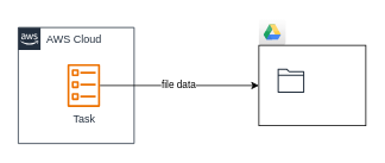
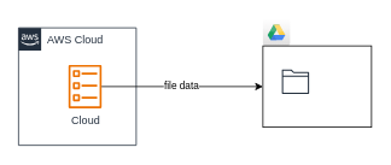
  <mxCell id="0" />
  <mxCell id="1" parent="0" />
  <mxCell id="2" value="AWS Cloud" style="points=[[0,0],[0.25,0],[0.5,0],[0.75,0],[1,0],[1,0.25],[1,0.5],[1,0.75],[1,1],[0.75,1],[0.5,1],[0.25,1],[0,1],[0,0.75],[0,0.5],[0,0.25]];outlineConnect=0;gradientColor=none;html=1;whiteSpace=wrap;fontSize=12;fontStyle=0;container=1;pointerEvents=0;collapsible=0;recursiveResize=0;shape=mxgraph.aws4.group;grIcon=mxgraph.aws4.group_aws_cloud_alt;strokeColor=#232F3E;fillColor=none;verticalAlign=top;align=left;spacingLeft=30;fontColor=#232F3E;dashed=0;" vertex="1" parent="1"><mxGeometry x="20" y="30" width="130" height="130" as="geometry" /></mxCell>
- <mxCell id="3" value="Task" style="sketch=0;outlineConnect=0;fontColor=#232F3E;gradientColor=none;fillColor=#ED7100;strokeColor=none;dashed=0;verticalLabelPosition=bottom;verticalAlign=top;align=center;html=1;fontSize=12;fontStyle=0;aspect=fixed;pointerEvents=1;shape=mxgraph.aws4.ecs_task;" vertex="1" parent="1"><mxGeometry x="75" y="71" width="37" height="48" as="geometry" /></mxCell>
+ <mxCell id="3" value="Cloud" style="sketch=0;outlineConnect=0;fontColor=#232F3E;gradientColor=none;fillColor=#ED7100;strokeColor=none;dashed=0;verticalLabelPosition=bottom;verticalAlign=top;align=center;html=1;fontSize=12;fontStyle=0;aspect=fixed;pointerEvents=1;shape=mxgraph.aws4.ecs_task;" vertex="1" parent="1"><mxGeometry x="75" y="71" width="37" height="48" as="geometry" /></mxCell>
  <mxCell id="4" value="" style="group" vertex="1" connectable="0" parent="1"><mxGeometry x="290" y="20" width="120" height="120" as="geometry" /></mxCell>
  <mxCell id="5" value="" style="dashed=0;outlineConnect=0;html=1;align=center;labelPosition=center;verticalLabelPosition=bottom;verticalAlign=top;shape=mxgraph.webicons.google_drive;gradientColor=#DFDEDE;aspect=fixed;" vertex="1" parent="4"><mxGeometry width="30" height="30" as="geometry" /></mxCell>
  <mxCell id="6" value="" style="group" vertex="1" connectable="0" parent="4"><mxGeometry y="30" width="120" height="90" as="geometry" /></mxCell>
  <mxCell id="7" value="" style="rounded=0;whiteSpace=wrap;html=1;" vertex="1" parent="6"><mxGeometry width="120" height="90" as="geometry" /></mxCell>
  <mxCell id="8" value="" style="sketch=0;outlineConnect=0;fontColor=#232F3E;gradientColor=none;fillColor=#232F3D;strokeColor=none;dashed=0;verticalLabelPosition=bottom;verticalAlign=top;align=center;html=1;fontSize=12;fontStyle=0;aspect=fixed;pointerEvents=1;shape=mxgraph.aws4.folder;" vertex="1" parent="6"><mxGeometry x="21" y="26" width="30" height="27.31" as="geometry" /></mxCell>
  <mxCell id="9" value="" style="endArrow=classic;html=1;rounded=0;entryX=0;entryY=0.5;entryDx=0;entryDy=0;" edge="1" parent="1" source="3" target="7"><mxGeometry width="50" height="50" relative="1" as="geometry"><mxPoint x="190" y="0" as="sourcePoint" /><mxPoint x="240" y="-50" as="targetPoint" /></mxGeometry></mxCell>
  <mxCell id="10" value="file data" style="edgeLabel;html=1;align=center;verticalAlign=middle;resizable=0;points=[];" vertex="1" connectable="0" parent="9"><mxGeometry x="-0.01" y="2" relative="1" as="geometry"><mxPoint as="offset" /></mxGeometry></mxCell>
